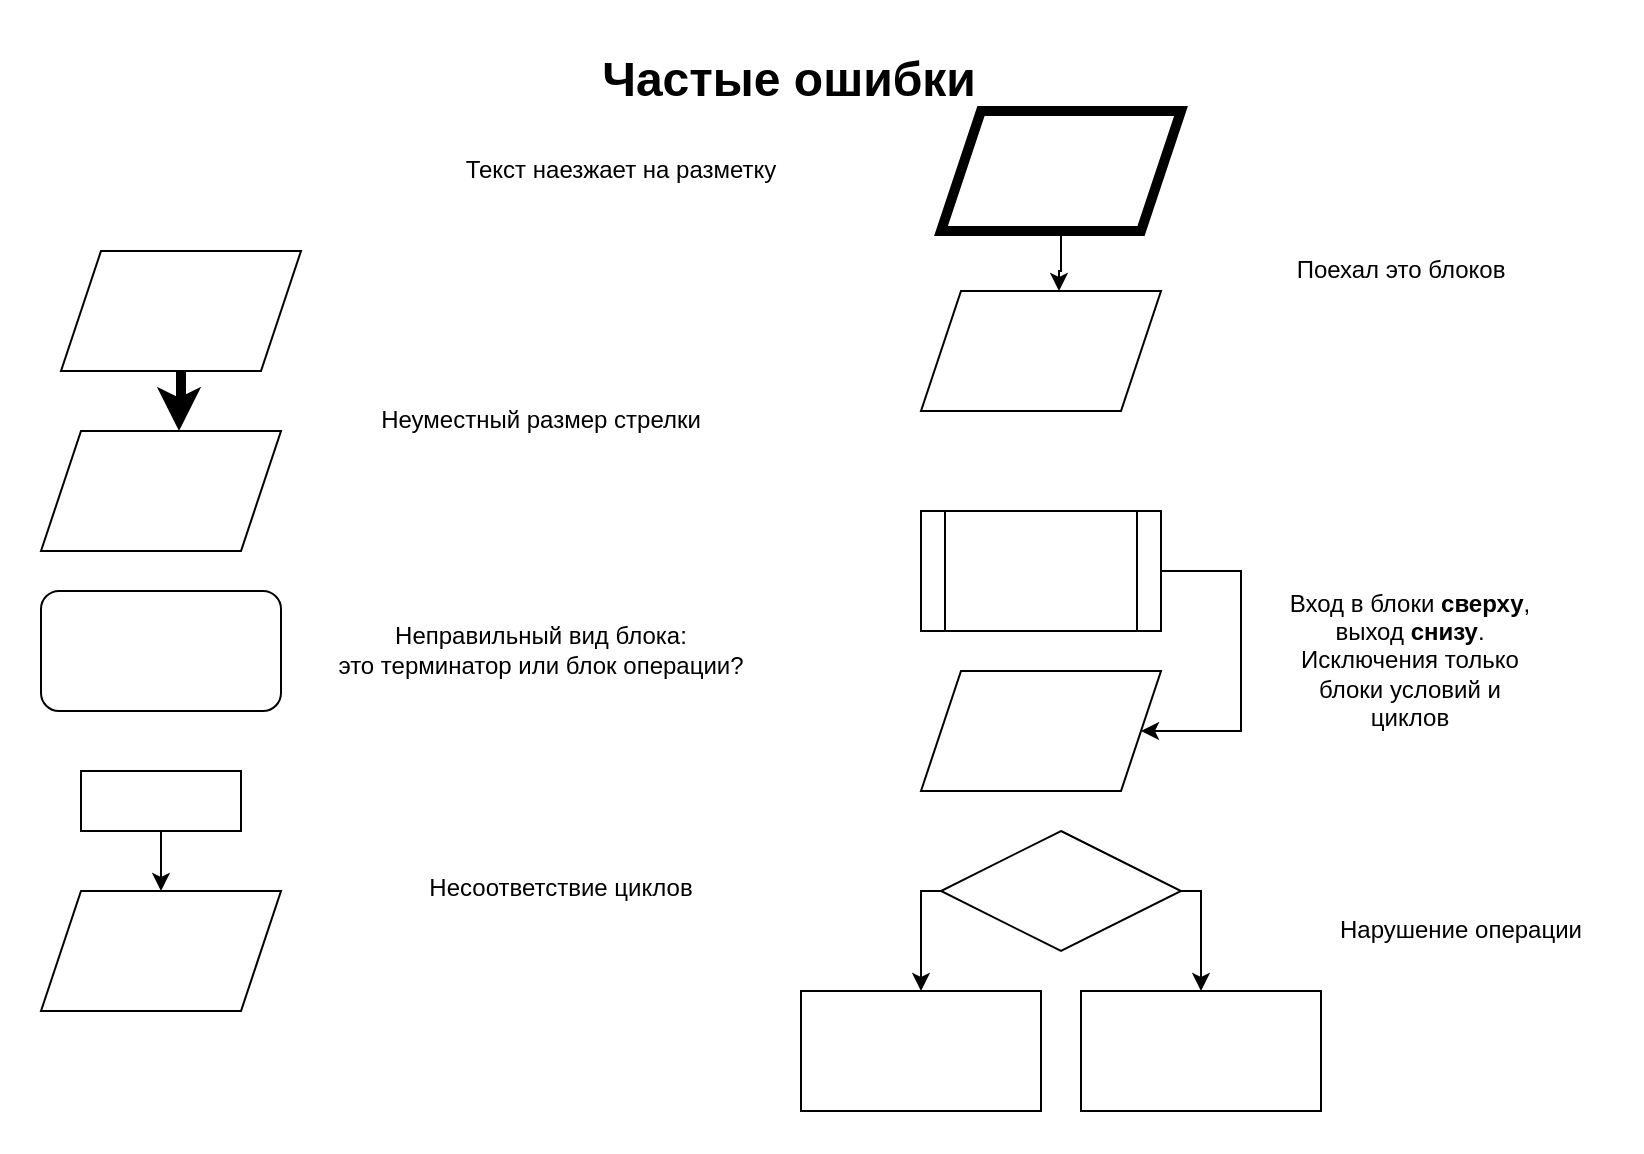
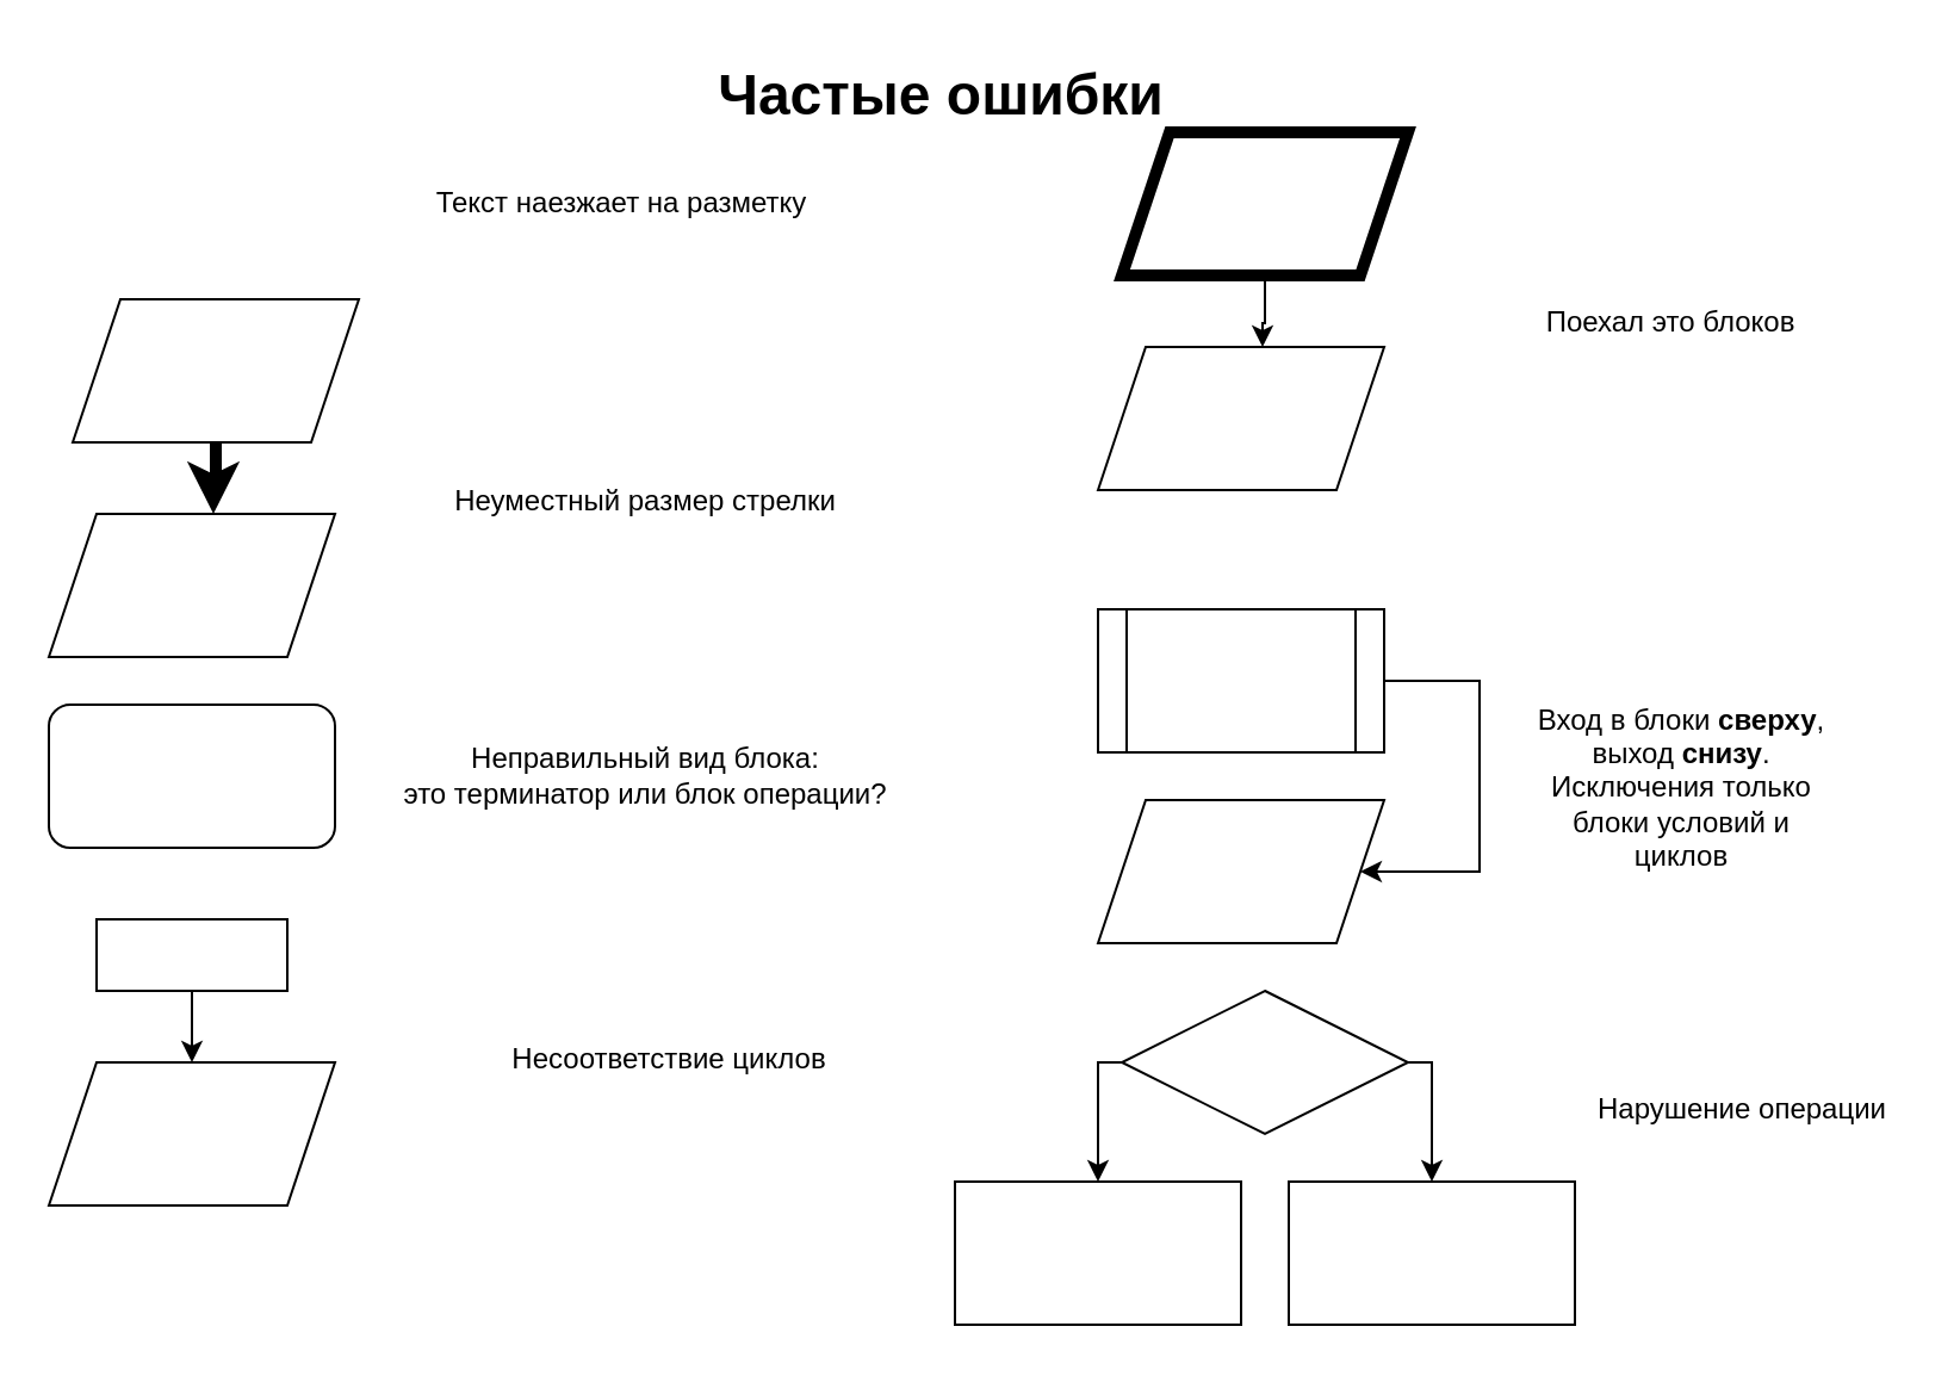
  <mxCell id="0" />
  <mxCell id="1" parent="0" />
  <mxCell id="2" value="Частые ошибки" style="text;strokeColor=none;fillColor=none;html=1;fontSize=24;fontStyle=1;verticalAlign=middle;align=center;rounded=1;fontFamily=Helvetica;fontColor=default;" vertex="1" parent="1"><mxGeometry x="344" y="20" width="100" height="40" as="geometry" /></mxCell>
- <mxCell id="3" value="Текст наезжает на разметку" style="text;html=1;align=center;verticalAlign=middle;resizable=0;points=[];autosize=1;strokeColor=none;fillColor=none;fontSize=12;fontFamily=Helvetica;fontColor=default;" vertex="1" parent="1"><mxGeometry x="220" y="75" width="180" height="20" as="geometry" /></mxCell>
+ <mxCell id="3" value="Текст наезжает на разметку" style="text;html=1;align=center;verticalAlign=middle;resizable=0;points=[];autosize=1;strokeColor=none;fillColor=none;fontSize=12;fontFamily=Helvetica;fontColor=default;" vertex="1" parent="1"><mxGeometry x="170" y="75" width="180" height="20" as="geometry" /></mxCell>
  <mxCell id="4" style="edgeStyle=orthogonalEdgeStyle;rounded=0;jumpStyle=none;orthogonalLoop=1;jettySize=auto;html=1;entryX=0.575;entryY=0;entryDx=0;entryDy=0;entryPerimeter=0;fontFamily=Helvetica;fontSize=12;fontColor=default;endArrow=classic;endFill=1;strokeWidth=5;" edge="1" parent="1" source="5" target="6"><mxGeometry relative="1" as="geometry" /></mxCell>
  <mxCell id="5" value="" style="shape=parallelogram;perimeter=parallelogramPerimeter;whiteSpace=wrap;html=1;fixedSize=1;" vertex="1" parent="1"><mxGeometry x="30" y="125" width="120" height="60" as="geometry" /></mxCell>
  <mxCell id="6" value="" style="shape=parallelogram;perimeter=parallelogramPerimeter;whiteSpace=wrap;html=1;fixedSize=1;" vertex="1" parent="1"><mxGeometry x="20" y="215" width="120" height="60" as="geometry" /></mxCell>
  <mxCell id="7" value="Неуместный размер стрелки" style="text;html=1;align=center;verticalAlign=middle;resizable=0;points=[];autosize=1;strokeColor=none;fillColor=none;fontSize=12;fontFamily=Helvetica;fontColor=default;" vertex="1" parent="1"><mxGeometry x="180" y="200" width="180" height="20" as="geometry" /></mxCell>
  <mxCell id="8" value="" style="rounded=1;whiteSpace=wrap;html=1;fontFamily=Helvetica;fontSize=12;fontColor=default;strokeColor=default;strokeWidth=1;fillColor=default;" vertex="1" parent="1"><mxGeometry x="20" y="295" width="120" height="60" as="geometry" /></mxCell>
  <mxCell id="9" value="Неправильный вид блока:&lt;br&gt;это терминатор или блок операции?" style="text;html=1;align=center;verticalAlign=middle;resizable=0;points=[];autosize=1;strokeColor=none;fillColor=none;fontSize=12;fontFamily=Helvetica;fontColor=default;" vertex="1" parent="1"><mxGeometry x="160" y="310" width="220" height="30" as="geometry" /></mxCell>
  <mxCell id="10" style="edgeStyle=orthogonalEdgeStyle;rounded=0;jumpStyle=none;orthogonalLoop=1;jettySize=auto;html=1;entryX=0.5;entryY=0;entryDx=0;entryDy=0;fontFamily=Helvetica;fontSize=12;fontColor=default;endArrow=classic;endFill=1;strokeWidth=1;" edge="1" parent="1" source="11" target="12"><mxGeometry relative="1" as="geometry" /></mxCell>
  <mxCell id="11" value="" style="rounded=0;whiteSpace=wrap;html=1;" vertex="1" parent="1"><mxGeometry x="40" y="385" width="80" height="30" as="geometry" /></mxCell>
  <mxCell id="12" value="" style="shape=parallelogram;perimeter=parallelogramPerimeter;whiteSpace=wrap;html=1;fixedSize=1;" vertex="1" parent="1"><mxGeometry x="20" y="445" width="120" height="60" as="geometry" /></mxCell>
  <mxCell id="13" value="Несоответствие циклов" style="text;html=1;align=center;verticalAlign=middle;resizable=0;points=[];autosize=1;strokeColor=none;fillColor=none;fontSize=12;fontFamily=Helvetica;fontColor=default;" vertex="1" parent="1"><mxGeometry x="200" y="434" width="160" height="20" as="geometry" /></mxCell>
  <mxCell id="14" style="edgeStyle=orthogonalEdgeStyle;rounded=0;jumpStyle=none;orthogonalLoop=1;jettySize=auto;html=1;entryX=0.575;entryY=0;entryDx=0;entryDy=0;entryPerimeter=0;fontFamily=Helvetica;fontSize=12;fontColor=default;endArrow=classic;endFill=1;strokeWidth=1;" edge="1" parent="1" source="15" target="16"><mxGeometry relative="1" as="geometry" /></mxCell>
  <mxCell id="15" value="" style="shape=parallelogram;perimeter=parallelogramPerimeter;whiteSpace=wrap;html=1;fixedSize=1;strokeWidth=5;" vertex="1" parent="1"><mxGeometry x="470" y="55" width="120" height="60" as="geometry" /></mxCell>
  <mxCell id="16" value="" style="shape=parallelogram;perimeter=parallelogramPerimeter;whiteSpace=wrap;html=1;fixedSize=1;" vertex="1" parent="1"><mxGeometry x="460" y="145" width="120" height="60" as="geometry" /></mxCell>
  <mxCell id="17" value="Поехал это блоков" style="text;html=1;align=center;verticalAlign=middle;resizable=0;points=[];autosize=1;strokeColor=none;fillColor=none;fontSize=12;fontFamily=Helvetica;fontColor=default;" vertex="1" parent="1"><mxGeometry x="630" y="125" width="140" height="20" as="geometry" /></mxCell>
  <mxCell id="18" style="edgeStyle=orthogonalEdgeStyle;rounded=0;jumpStyle=none;orthogonalLoop=1;jettySize=auto;html=1;entryX=1;entryY=0.5;entryDx=0;entryDy=0;fontFamily=Helvetica;fontSize=12;fontColor=default;endArrow=classic;endFill=1;strokeWidth=1;" edge="1" parent="1" source="19" target="20"><mxGeometry relative="1" as="geometry"><Array as="points"><mxPoint x="620" y="285" /><mxPoint x="620" y="365" /></Array></mxGeometry></mxCell>
  <mxCell id="19" value="" style="shape=process;whiteSpace=wrap;html=1;backgroundOutline=1;" vertex="1" parent="1"><mxGeometry x="460" y="255" width="120" height="60" as="geometry" /></mxCell>
  <mxCell id="20" value="" style="shape=parallelogram;perimeter=parallelogramPerimeter;whiteSpace=wrap;html=1;fixedSize=1;" vertex="1" parent="1"><mxGeometry x="460" y="335" width="120" height="60" as="geometry" /></mxCell>
  <mxCell id="21" value="Вход в блоки &lt;b&gt;сверху&lt;/b&gt;, выход &lt;b&gt;снизу&lt;/b&gt;. Исключения только блоки условий и циклов" style="text;html=1;strokeColor=none;fillColor=none;align=center;verticalAlign=middle;whiteSpace=wrap;rounded=0;fontFamily=Helvetica;fontSize=12;fontColor=default;" vertex="1" parent="1"><mxGeometry x="640" y="315" width="130" height="30" as="geometry" /></mxCell>
  <mxCell id="22" style="edgeStyle=orthogonalEdgeStyle;rounded=0;jumpStyle=none;orthogonalLoop=1;jettySize=auto;html=1;entryX=0.5;entryY=0;entryDx=0;entryDy=0;fontFamily=Helvetica;fontSize=12;fontColor=default;endArrow=classic;endFill=1;strokeWidth=1;" edge="1" parent="1" source="24" target="25"><mxGeometry relative="1" as="geometry"><Array as="points"><mxPoint x="460" y="445" /></Array></mxGeometry></mxCell>
  <mxCell id="23" style="edgeStyle=orthogonalEdgeStyle;rounded=0;jumpStyle=none;orthogonalLoop=1;jettySize=auto;html=1;entryX=0.5;entryY=0;entryDx=0;entryDy=0;fontFamily=Helvetica;fontSize=12;fontColor=default;endArrow=classic;endFill=1;strokeWidth=1;" edge="1" parent="1" source="24" target="26"><mxGeometry relative="1" as="geometry"><Array as="points"><mxPoint x="600" y="445" /></Array></mxGeometry></mxCell>
  <mxCell id="24" value="" style="rhombus;whiteSpace=wrap;html=1;" vertex="1" parent="1"><mxGeometry x="470" y="415" width="120" height="60" as="geometry" /></mxCell>
  <mxCell id="25" value="" style="rounded=0;whiteSpace=wrap;html=1;" vertex="1" parent="1"><mxGeometry x="400" y="495" width="120" height="60" as="geometry" /></mxCell>
  <mxCell id="26" value="" style="rounded=0;whiteSpace=wrap;html=1;" vertex="1" parent="1"><mxGeometry x="540" y="495" width="120" height="60" as="geometry" /></mxCell>
  <mxCell id="27" value="Нарушение операции" style="text;html=1;align=center;verticalAlign=middle;resizable=0;points=[];autosize=1;strokeColor=none;fillColor=none;fontSize=12;fontFamily=Helvetica;fontColor=default;" vertex="1" parent="1"><mxGeometry x="660" y="455" width="140" height="20" as="geometry" /></mxCell>
